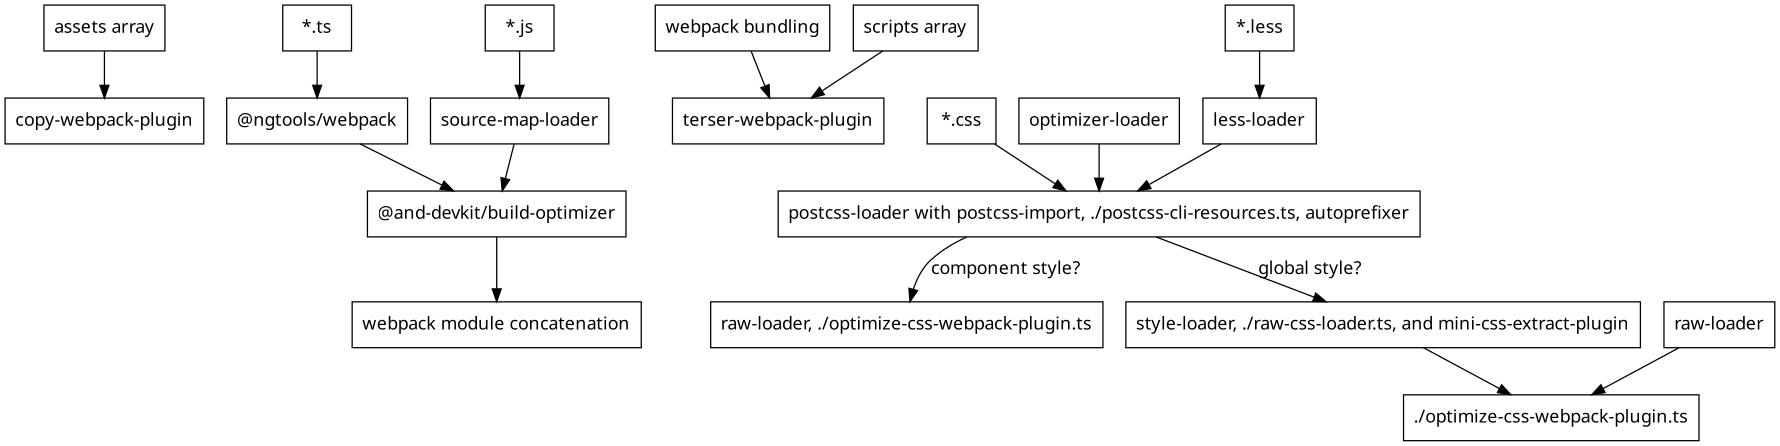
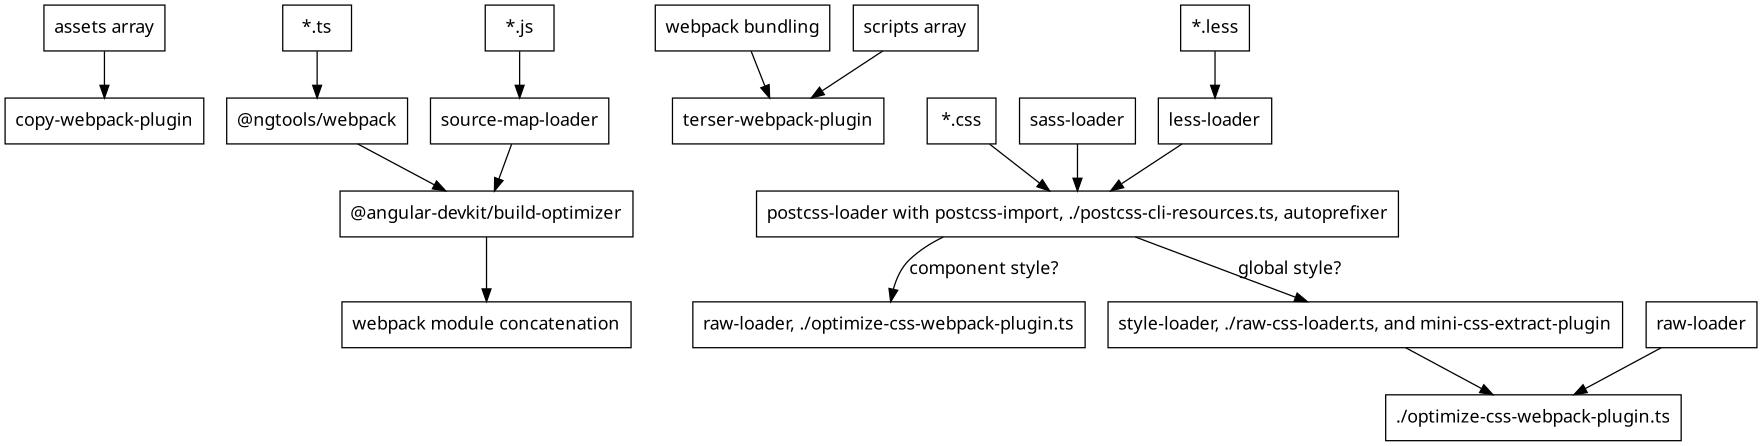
  digraph {
    fontname="Noto Sans"
    node [fontname="Noto Sans" shape=rectangle]
    edge [fontname="Noto Sans"]
    "assets array"
    "copy-webpack-plugin"
    "*.ts"
    "@ngtools/webpack"
-   "@angular-devkit/build-optimizer" [label="@and-devkit/build-optimizer"]
+   "@angular-devkit/build-optimizer"
    "webpack module concatenation"
    "*.js"
    "source-map-loader"
    "webpack bundling"
    "terser-webpack-plugin"
    "scripts array"
    "*.css"
    "postcss-loader with postcss-import, ./postcss-cli-resources.ts, autoprefixer"
    "raw-loader, ./optimize-css-webpack-plugin.ts"
    "style-loader, ./raw-css-loader.ts, and mini-css-extract-plugin"
    "./optimize-css-webpack-plugin.ts"
-   "sass-loader" [label="optimizer-loader"]
+   "sass-loader"
    "*.less"
    "less-loader"
    "raw-loader"
    "assets array" -> "copy-webpack-plugin"
    "*.ts" -> "@ngtools/webpack"
    "@ngtools/webpack" -> "@angular-devkit/build-optimizer"
    "@angular-devkit/build-optimizer" -> "webpack module concatenation"
    "*.js" -> "source-map-loader"
    "source-map-loader" -> "@angular-devkit/build-optimizer"
    "webpack bundling" -> "terser-webpack-plugin"
    "scripts array" -> "terser-webpack-plugin"
    "*.css" -> "postcss-loader with postcss-import, ./postcss-cli-resources.ts, autoprefixer"
    "postcss-loader with postcss-import, ./postcss-cli-resources.ts, autoprefixer" -> "raw-loader, ./optimize-css-webpack-plugin.ts" [label="component style?"]
    "postcss-loader with postcss-import, ./postcss-cli-resources.ts, autoprefixer" -> "style-loader, ./raw-css-loader.ts, and mini-css-extract-plugin" [label="global style?"]
    "style-loader, ./raw-css-loader.ts, and mini-css-extract-plugin" -> "./optimize-css-webpack-plugin.ts"
    "sass-loader" -> "postcss-loader with postcss-import, ./postcss-cli-resources.ts, autoprefixer"
    "*.less" -> "less-loader"
    "less-loader" -> "postcss-loader with postcss-import, ./postcss-cli-resources.ts, autoprefixer"
    "raw-loader" -> "./optimize-css-webpack-plugin.ts"
  }
